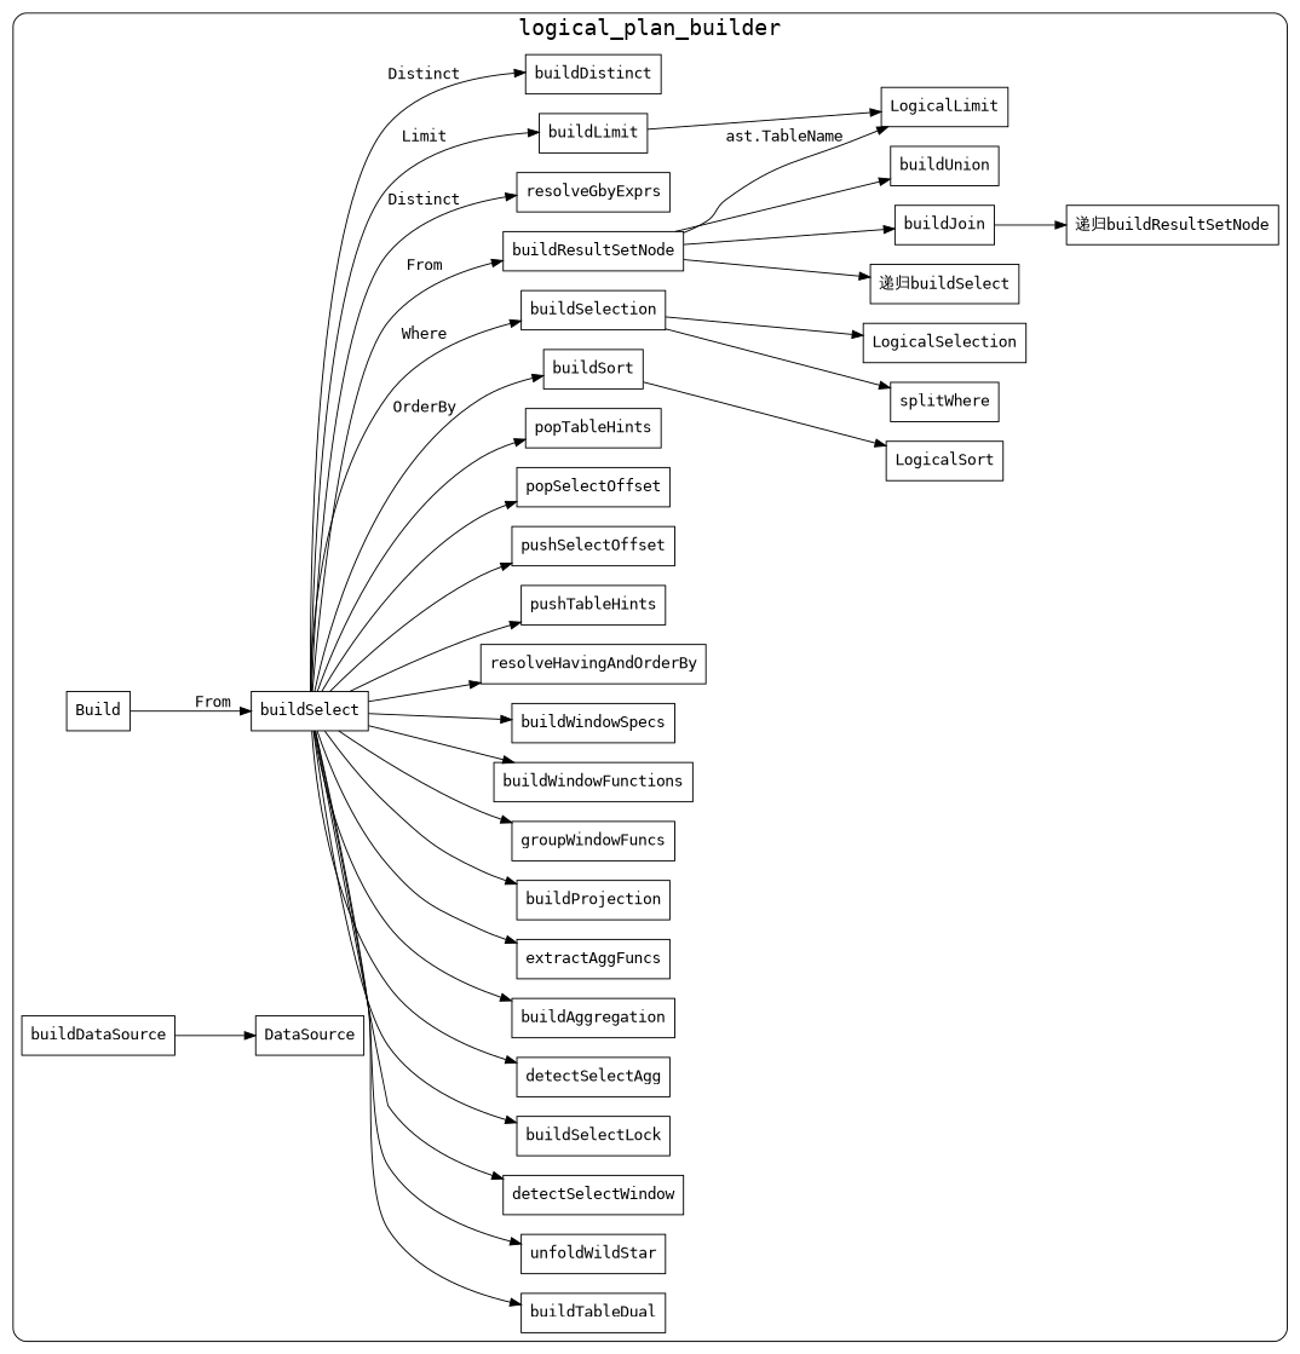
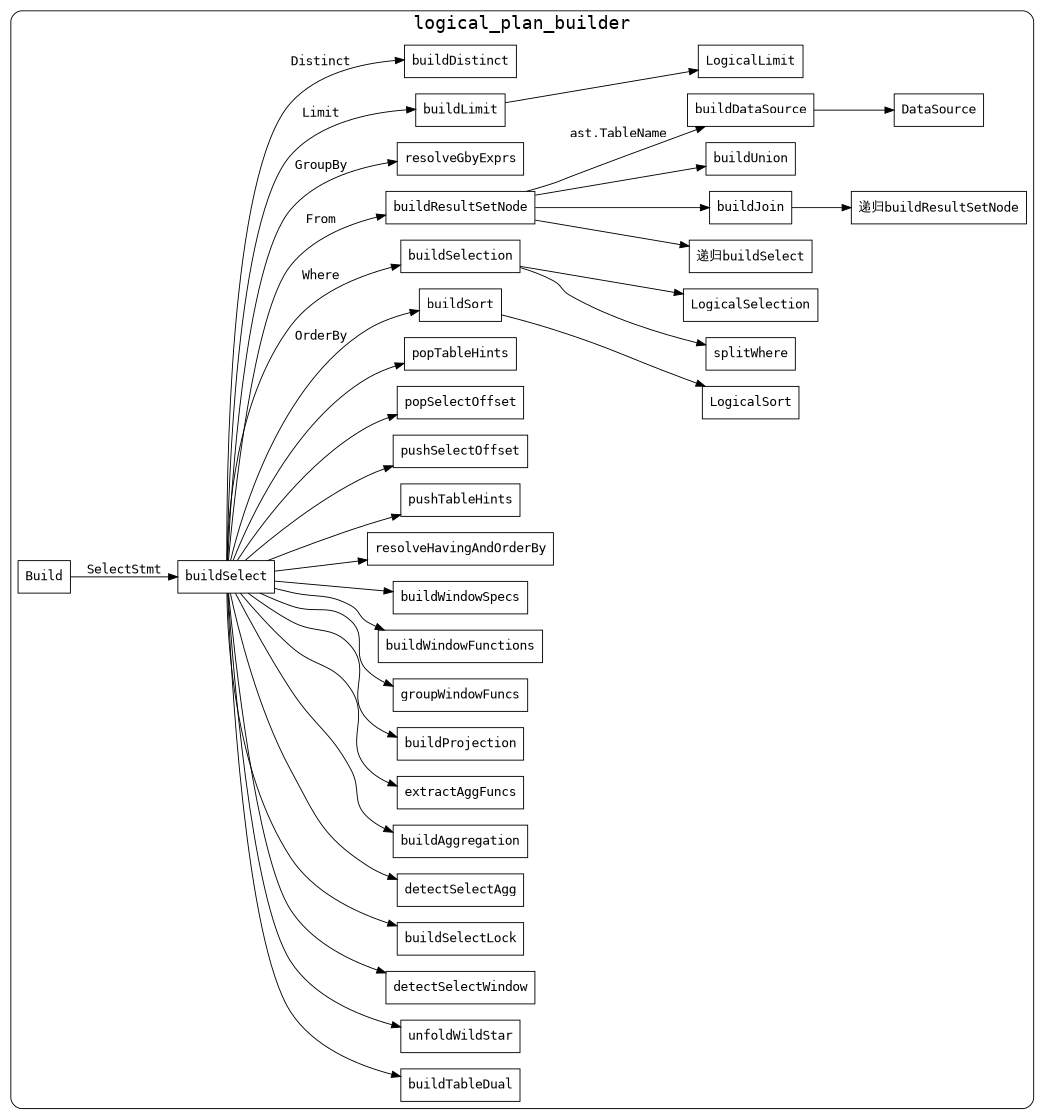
  digraph {
    fontname="DejaVu Sans Mono"
    newrank=true
    rankdir=LR
    node [fontname="DejaVu Sans Mono" shape=box]
    edge [fontname="DejaVu Sans Mono"]
    Build
    buildSelect
    buildTableDual
    unfoldWildStar
    detectSelectWindow
    buildSelectLock
    detectSelectAgg
    buildAggregation
    extractAggFuncs
    buildProjection
    groupWindowFuncs
    buildWindowFunctions
    buildWindowSpecs
    resolveHavingAndOrderBy
    pushTableHints
    pushSelectOffset
    popSelectOffset
    popTableHints
    buildSort
    buildSelection
    buildResultSetNode
    resolveGbyExprs
    buildLimit
    buildDistinct
    LogicalSort
    splitWhere
    LogicalSelection
    n28 [label="递归buildSelect"]
    buildJoin
    buildUnion
    buildDataSource
    LogicalLimit
    n33 [label="递归buildResultSetNode"]
    DataSource
    subgraph cluster_1 {
      fontsize=20
      label=logical_plan_builder
      style=rounded
      Build
      buildSelect
      buildTableDual
      unfoldWildStar
      detectSelectWindow
      buildSelectLock
      detectSelectAgg
      buildAggregation
      extractAggFuncs
      buildProjection
      groupWindowFuncs
      buildWindowFunctions
      buildWindowSpecs
      resolveHavingAndOrderBy
      pushTableHints
      pushSelectOffset
      popSelectOffset
      popTableHints
      buildSort
      buildSelection
      buildResultSetNode
      resolveGbyExprs
      buildLimit
      buildDistinct
      LogicalSort
      splitWhere
      LogicalSelection
      n28
      buildJoin
      buildUnion
      buildDataSource
      LogicalLimit
      n33
      DataSource
    }
-   Build -> buildSelect [label=From]
+   Build -> buildSelect [label=SelectStmt]
    buildSelect -> buildTableDual
    buildSelect -> unfoldWildStar
    buildSelect -> detectSelectWindow
    buildSelect -> buildSelectLock
    buildSelect -> detectSelectAgg
    buildSelect -> buildAggregation
    buildSelect -> extractAggFuncs
    buildSelect -> buildProjection
    buildSelect -> groupWindowFuncs
    buildSelect -> buildWindowFunctions
    buildSelect -> buildWindowSpecs
    buildSelect -> resolveHavingAndOrderBy
    buildSelect -> pushTableHints
    buildSelect -> pushSelectOffset
    buildSelect -> popSelectOffset
    buildSelect -> popTableHints
    buildSelect -> buildSort [label=OrderBy]
    buildSelect -> buildSelection [label=Where]
    buildSelect -> buildResultSetNode [label=From]
-   buildSelect -> resolveGbyExprs [label=Distinct]
+   buildSelect -> resolveGbyExprs [label=GroupBy]
    buildSelect -> buildLimit [label=Limit]
    buildSelect -> buildDistinct [label=Distinct]
    buildSort -> LogicalSort
    buildSelection -> splitWhere
    buildSelection -> LogicalSelection
    buildResultSetNode -> n28
    buildResultSetNode -> buildJoin
    buildResultSetNode -> buildUnion
-   buildResultSetNode -> LogicalLimit [label="ast.TableName"]
+   buildResultSetNode -> buildDataSource [label="ast.TableName"]
    buildLimit -> LogicalLimit
    buildJoin -> n33
    buildDataSource -> DataSource
  }
